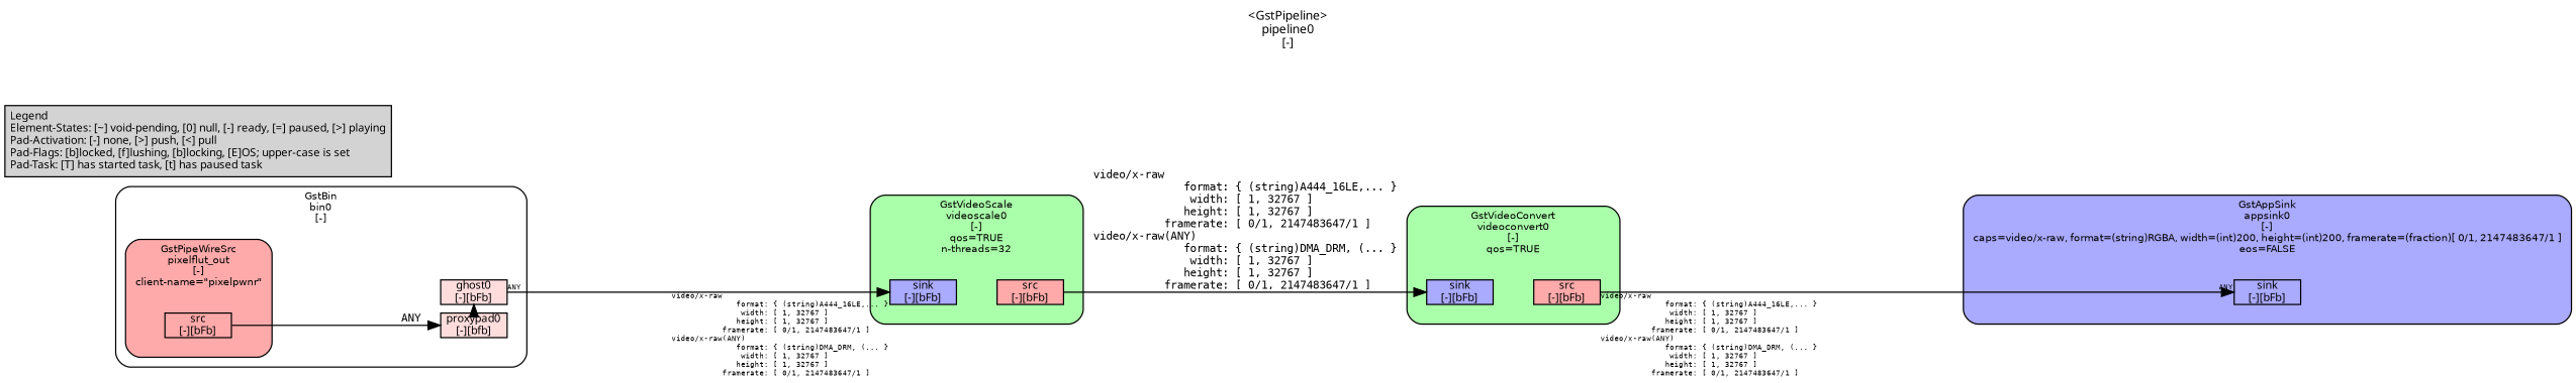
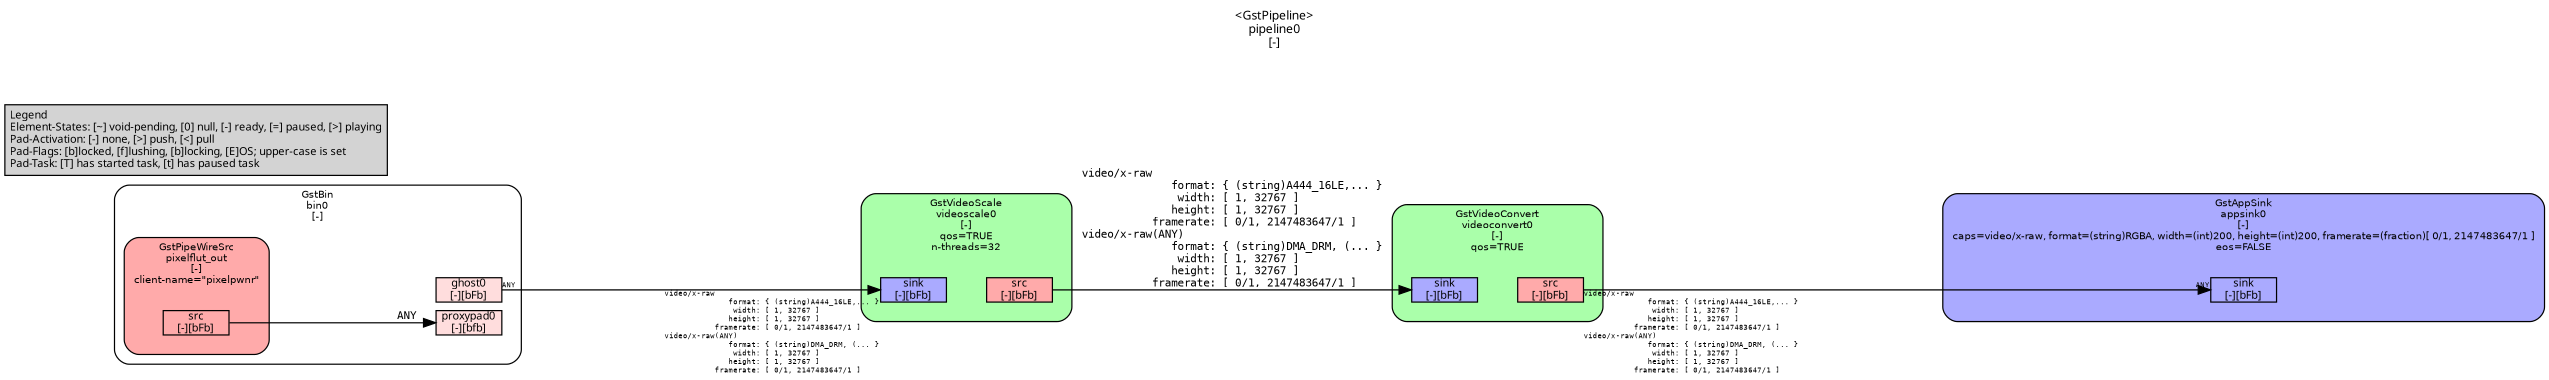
  digraph {
    fontname=sans
    fontsize=10
    label="<GstPipeline>\npipeline0\n[-]"
    labelloc=t
    nodesep=.1
    rankdir=LR
    ranksep=.2
    node [color=black fillcolor="#aaaaff" fontname=sans fontsize=9 margin="0.0,0.0" shape=box style="filled,solid"]
    edge [fontname=monospace fontsize=9 labelfontsize=6]
    n1 [height=0.2 label="sink\n[-][bFb]"]
    n2 [height=0.2 label="sink\n[-][bFb]"]
    n3 [fillcolor="#ffaaaa" height=0.2 label="src\n[-][bFb]"]
    n4 [height=0.2 label="sink\n[-][bFb]"]
    n5 [fillcolor="#ffaaaa" height=0.2 label="src\n[-][bFb]"]
    n6 [fillcolor="#ffdddd" height=0.2 label="proxypad0\n[-][bfb]"]
    n7 [fillcolor="#ffdddd" height=0.2 label="ghost0\n[-][bFb]"]
    n8 [fillcolor="#ffaaaa" height=0.2 label="src\n[-][bFb]"]
    n9 [label="Legend\lElement-States: [~] void-pending, [0] null, [-] ready, [=] paused, [>] playing\lPad-Activation: [-] none, [>] push, [<] pull\lPad-Flags: [b]locked, [f]lushing, [b]locking, [E]OS; upper-case is set\lPad-Task: [T] has started task, [t] has paused task\l" margin="0.05,0.05" style=filled color="" fillcolor=""]
    subgraph cluster_1 {
      color=black
      fillcolor="#aaaaff"
      fontname="Bitstream Vera Sans"
      fontsize=8
      label="GstAppSink\nappsink0\n[-]\ncaps=video/x-raw, format=(string)RGBA, width=(int)200, height=(int)200, framerate=(fraction)[ 0/1, 2147483647/1 ]\neos=FALSE"
      style="filled,rounded"
      subgraph cluster_2 {
        color=black
        fillcolor="#aaaaff"
        fontname="Bitstream Vera Sans"
        fontsize=8
        label=""
        style=invis
        n1
      }
    }
    subgraph cluster_3 {
      color=black
      fillcolor="#aaffaa"
      fontname="Bitstream Vera Sans"
      fontsize=8
      label="GstVideoScale\nvideoscale0\n[-]\nqos=TRUE\nn-threads=32"
      style="filled,rounded"
      subgraph cluster_4 {
        color=black
        fillcolor="#aaffaa"
        fontname="Bitstream Vera Sans"
        fontsize=8
        label=""
        style=invis
        n2
      }
      subgraph cluster_5 {
        color=black
        fillcolor="#aaffaa"
        fontname="Bitstream Vera Sans"
        fontsize=8
        label=""
        style=invis
        n3
      }
    }
    subgraph cluster_6 {
      color=black
      fillcolor="#aaffaa"
      fontname="Bitstream Vera Sans"
      fontsize=8
      label="GstVideoConvert\nvideoconvert0\n[-]\nqos=TRUE"
      style="filled,rounded"
      subgraph cluster_7 {
        color=black
        fillcolor="#aaffaa"
        fontname="Bitstream Vera Sans"
        fontsize=8
        label=""
        style=invis
        n4
      }
      subgraph cluster_8 {
        color=black
        fillcolor="#aaffaa"
        fontname="Bitstream Vera Sans"
        fontsize=8
        label=""
        style=invis
        n5
      }
    }
    subgraph cluster_9 {
      color=black
      fillcolor="#ffffff"
      fontname="Bitstream Vera Sans"
      fontsize=8
      label="GstBin\nbin0\n[-]"
      style="filled,rounded"
      subgraph cluster_10 {
        color=black
        fillcolor="#ffffff"
        fontname="Bitstream Vera Sans"
        fontsize=8
        label=""
        style=invis
        n6
        n7
      }
      subgraph cluster_11 {
        color=black
        fillcolor="#ffaaaa"
        fontname="Bitstream Vera Sans"
        fontsize=8
        label="GstPipeWireSrc\npixelflut_out\n[-]\nclient-name=\"pixelpwnr\""
        style="filled,rounded"
        subgraph cluster_12 {
          color=black
          fillcolor="#ffaaaa"
          fontname="Bitstream Vera Sans"
          fontsize=8
          label=""
          style=invis
          n8
        }
      }
    }
    n2 -> n3 [style=invis]
    n3 -> n4 [label="video/x-raw\l              format: { (string)A444_16LE,... }\l               width: [ 1, 32767 ]\l              height: [ 1, 32767 ]\l           framerate: [ 0/1, 2147483647/1 ]\lvideo/x-raw(ANY)\l              format: { (string)DMA_DRM, (... }\l               width: [ 1, 32767 ]\l              height: [ 1, 32767 ]\l           framerate: [ 0/1, 2147483647/1 ]\l"]
    n4 -> n5 [style=invis]
    n5 -> n1 [headlabel=ANY label="                                                  " labelangle=0 labeldistance=10 taillabel="video/x-raw\l              format: { (string)A444_16LE,... }\l               width: [ 1, 32767 ]\l              height: [ 1, 32767 ]\l           framerate: [ 0/1, 2147483647/1 ]\lvideo/x-raw(ANY)\l              format: { (string)DMA_DRM, (... }\l               width: [ 1, 32767 ]\l              height: [ 1, 32767 ]\l           framerate: [ 0/1, 2147483647/1 ]\l"]
-   n6 -> n7 [minlen=0 style=dashed]
    n7 -> n2 [headlabel="video/x-raw\l              format: { (string)A444_16LE,... }\l               width: [ 1, 32767 ]\l              height: [ 1, 32767 ]\l           framerate: [ 0/1, 2147483647/1 ]\lvideo/x-raw(ANY)\l              format: { (string)DMA_DRM, (... }\l               width: [ 1, 32767 ]\l              height: [ 1, 32767 ]\l           framerate: [ 0/1, 2147483647/1 ]\l" label="                                                  " labelangle=0 labeldistance=10 taillabel=ANY]
    n8 -> n6 [label=ANY]
  }
